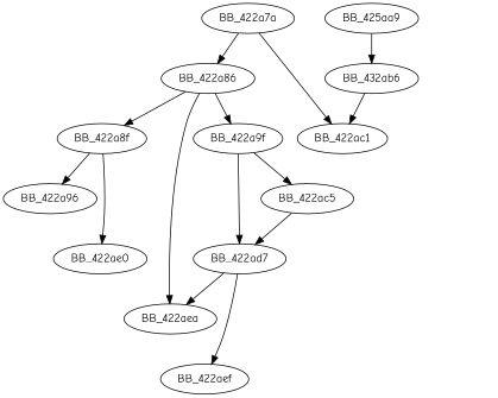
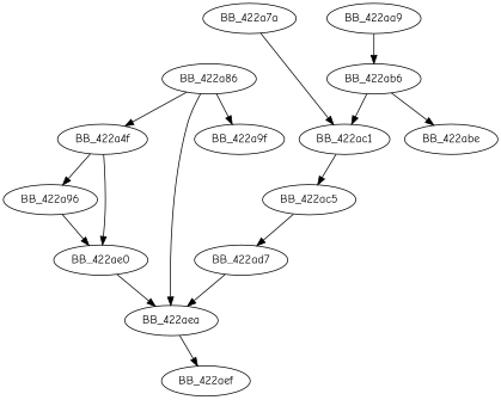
  digraph {
    fontname="Comic Neue"
    node [fontname="Comic Neue"]
    edge [fontname="Comic Neue"]
    BB_422a7a
    BB_422a86
    BB_422ac1
-   BB_422a8f
+   BB_422a8f [label=BB_422a4f]
    BB_422aea
    BB_422a9f
    BB_422a96
    BB_422ae0
    BB_422aef
    BB_422ac5
    BB_422ad7
-   BB_422aa9 [label=BB_425aa9]
-   BB_422ab6 [label=BB_432ab6]
-   BB_422a7a -> BB_422a86
+   BB_422aa9
+   BB_422ab6
+   BB_422abe
    BB_422a7a -> BB_422ac1
    BB_422a86 -> BB_422a8f
    BB_422a86 -> BB_422aea
    BB_422a86 -> BB_422a9f
    BB_422a8f -> BB_422a96
    BB_422a8f -> BB_422ae0
-   BB_422ad7 -> BB_422aef
-   BB_422a9f -> BB_422ac5
-   BB_422a9f -> BB_422ad7
+   BB_422aea -> BB_422aef
+   BB_422ac1 -> BB_422ac5
+   BB_422a96 -> BB_422ae0
+   BB_422ae0 -> BB_422aea
    BB_422ac5 -> BB_422ad7
    BB_422ad7 -> BB_422aea
    BB_422aa9 -> BB_422ab6
    BB_422ab6 -> BB_422ac1
+   BB_422ab6 -> BB_422abe
  }
